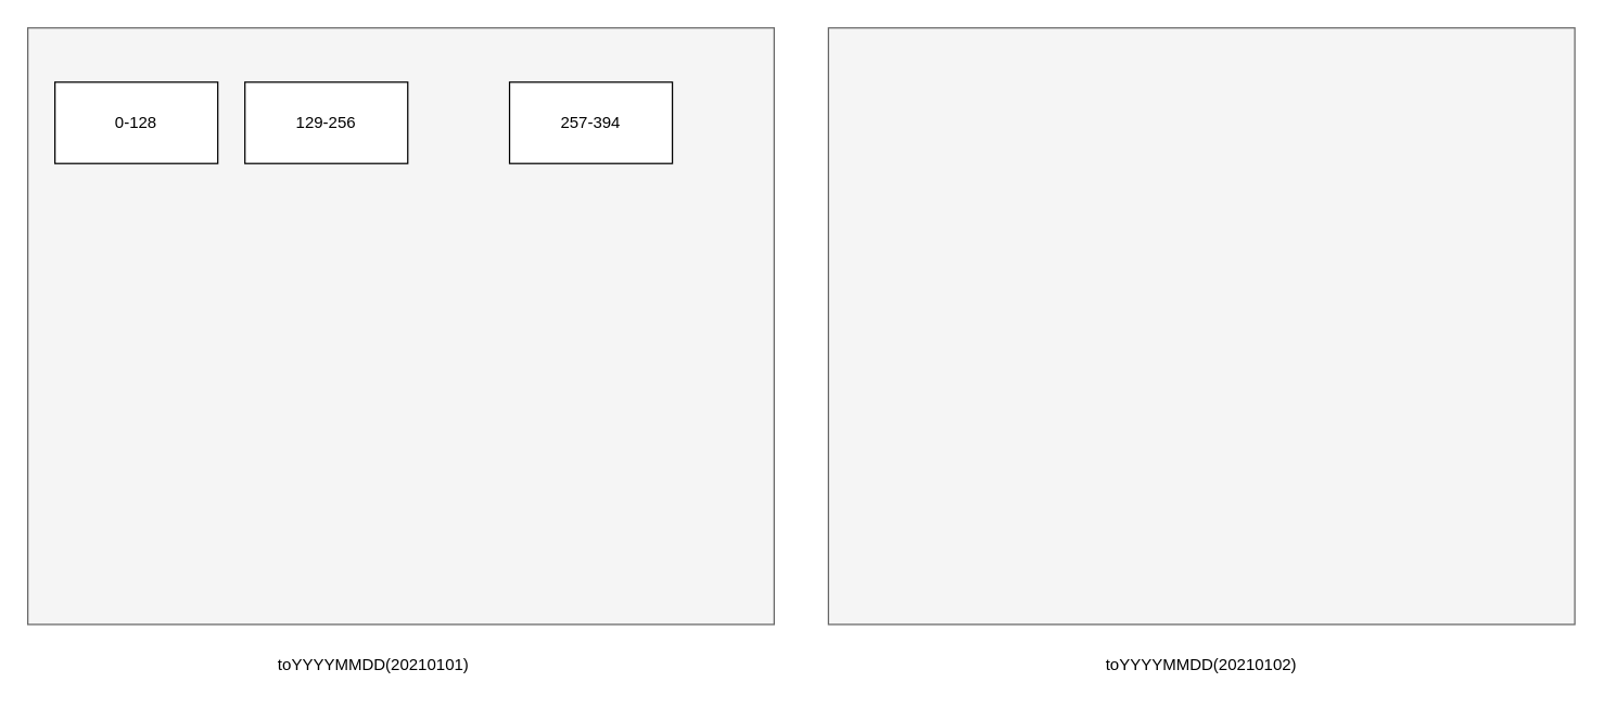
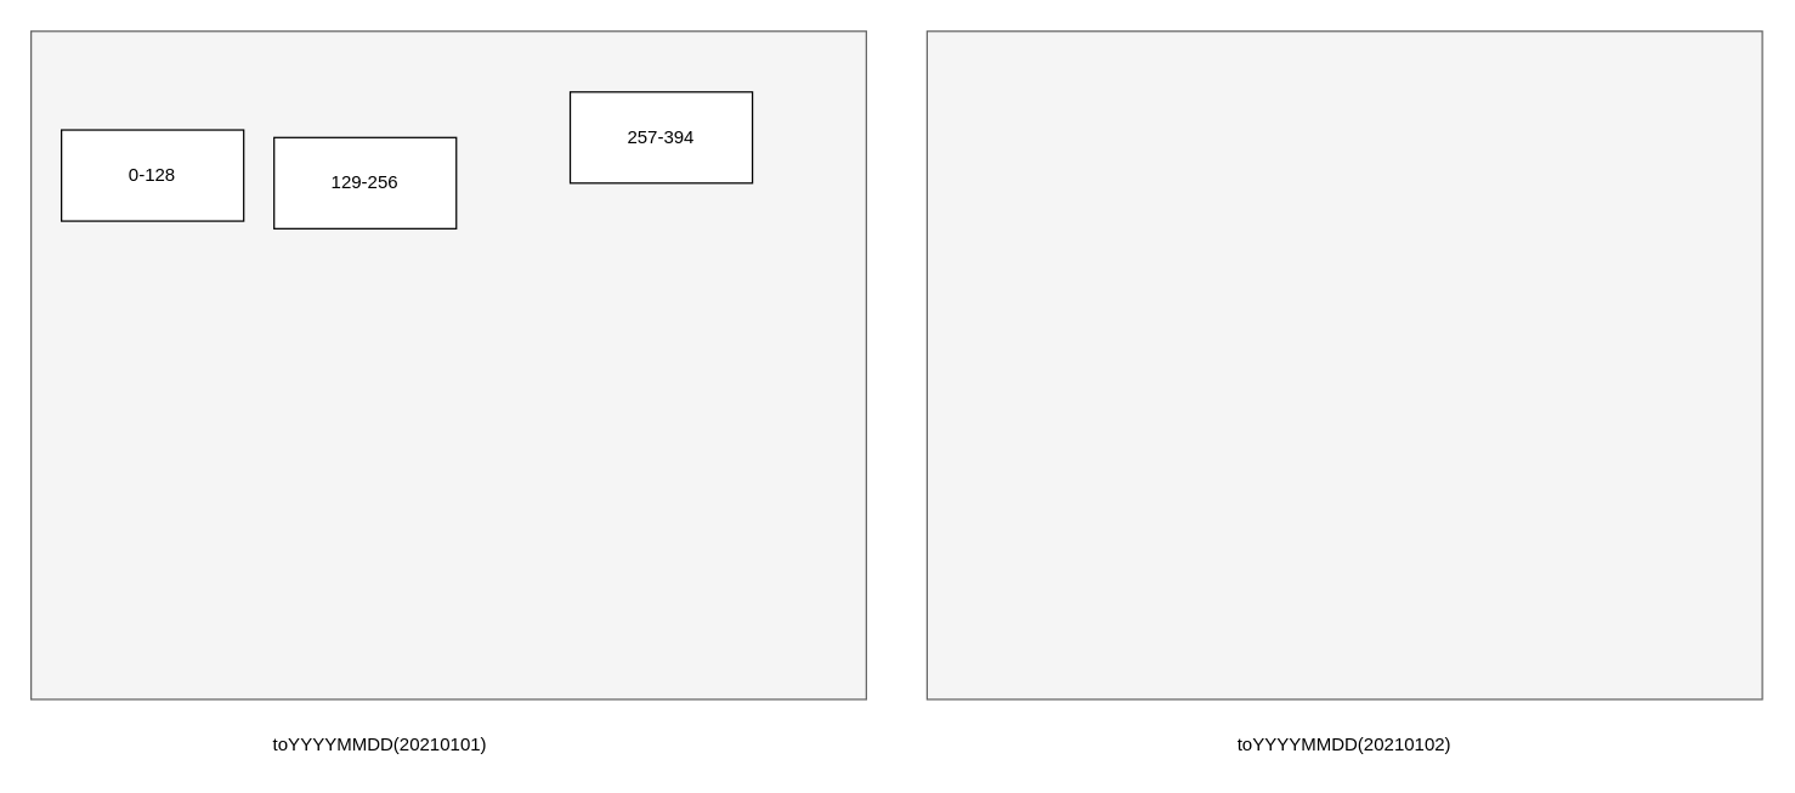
  <mxCell id="0" />
  <mxCell id="1" parent="0" />
  <mxCell id="2" value="" style="rounded=0;whiteSpace=wrap;html=1;fillColor=#f5f5f5;strokeColor=#666666;fontColor=#333333;" vertex="1" parent="1"><mxGeometry x="20" y="20" width="550" height="440" as="geometry" /></mxCell>
- <mxCell id="3" value="toYYYYMMDD(20210101)" style="text;html=1;strokeColor=none;fillColor=none;align=center;verticalAlign=middle;whiteSpace=wrap;rounded=0;" vertex="1" parent="1"><mxGeometry x="190" y="480" width="170" height="20" as="geometry" /></mxCell>
+ <mxCell id="3" value="toYYYYMMDD(20210101)" style="text;html=1;strokeColor=none;fillColor=none;align=center;verticalAlign=middle;whiteSpace=wrap;rounded=0;" vertex="1" parent="1"><mxGeometry x="165" y="480" width="170" height="20" as="geometry" /></mxCell>
  <mxCell id="4" value="" style="rounded=0;whiteSpace=wrap;html=1;fillColor=#f5f5f5;strokeColor=#666666;fontColor=#333333;" vertex="1" parent="1"><mxGeometry x="610" y="20" width="550" height="440" as="geometry" /></mxCell>
  <mxCell id="5" value="toYYYYMMDD(20210102)" style="text;html=1;strokeColor=none;fillColor=none;align=center;verticalAlign=middle;whiteSpace=wrap;rounded=0;" vertex="1" parent="1"><mxGeometry x="800" y="480" width="170" height="20" as="geometry" /></mxCell>
- <mxCell id="6" value="0-128" style="rounded=0;whiteSpace=wrap;html=1;" vertex="1" parent="1"><mxGeometry x="40" y="60" width="120" height="60" as="geometry" /></mxCell>
- <mxCell id="7" value="129-256" style="rounded=0;whiteSpace=wrap;html=1;" vertex="1" parent="1"><mxGeometry x="180" y="60" width="120" height="60" as="geometry" /></mxCell>
+ <mxCell id="6" value="0-128" style="rounded=0;whiteSpace=wrap;html=1;" vertex="1" parent="1"><mxGeometry x="40" y="85" width="120" height="60" as="geometry" /></mxCell>
+ <mxCell id="7" value="129-256" style="rounded=0;whiteSpace=wrap;html=1;" vertex="1" parent="1"><mxGeometry x="180" y="90" width="120" height="60" as="geometry" /></mxCell>
  <mxCell id="8" value="257-394" style="rounded=0;whiteSpace=wrap;html=1;" vertex="1" parent="1"><mxGeometry x="375" y="60" width="120" height="60" as="geometry" /></mxCell>
